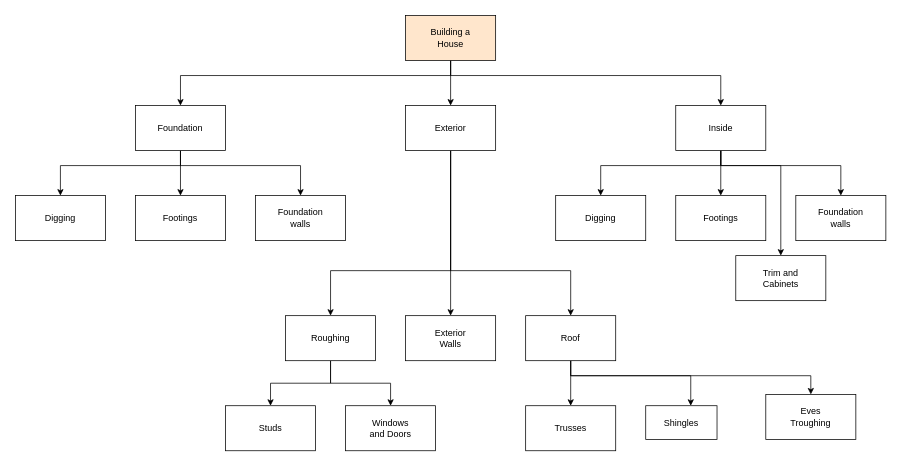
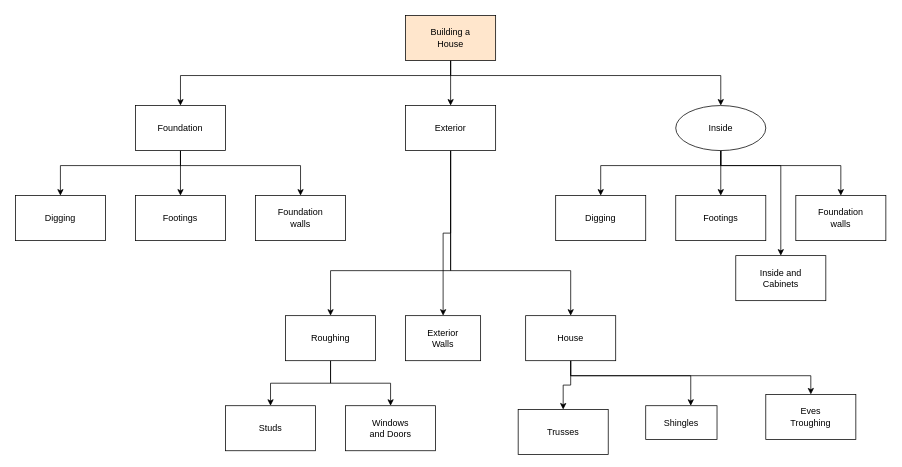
  <mxCell id="0" />
  <mxCell id="1" parent="0" />
  <mxCell id="2" style="edgeStyle=orthogonalEdgeStyle;shape=connector;rounded=0;html=1;labelBackgroundColor=default;fontFamily=Helvetica;fontSize=11;fontColor=default;endArrow=classic;strokeColor=default;" edge="1" parent="1" source="5" target="9"><mxGeometry relative="1" as="geometry" /></mxCell>
  <mxCell id="3" style="edgeStyle=orthogonalEdgeStyle;shape=connector;rounded=0;html=1;labelBackgroundColor=default;fontFamily=Helvetica;fontSize=11;fontColor=default;endArrow=classic;strokeColor=default;" edge="1" parent="1" source="5" target="13"><mxGeometry relative="1" as="geometry"><Array as="points"><mxPoint x="600" y="100" /><mxPoint x="240" y="100" /></Array></mxGeometry></mxCell>
  <mxCell id="4" style="edgeStyle=orthogonalEdgeStyle;shape=connector;rounded=0;html=1;labelBackgroundColor=default;fontFamily=Helvetica;fontSize=11;fontColor=default;endArrow=classic;strokeColor=default;" edge="1" parent="1" source="5" target="18"><mxGeometry relative="1" as="geometry"><Array as="points"><mxPoint x="600" y="100" /><mxPoint x="960" y="100" /></Array></mxGeometry></mxCell>
  <mxCell id="5" value="Building a&lt;br&gt;House" style="rounded=0;whiteSpace=wrap;html=1;fillColor=#ffe6cc;" vertex="1" parent="1"><mxGeometry x="540" y="20" width="120" height="60" as="geometry" /></mxCell>
  <mxCell id="6" style="edgeStyle=orthogonalEdgeStyle;shape=connector;rounded=0;html=1;labelBackgroundColor=default;fontFamily=Helvetica;fontSize=11;fontColor=default;endArrow=classic;strokeColor=default;" edge="1" parent="1" source="9" target="25"><mxGeometry relative="1" as="geometry" /></mxCell>
  <mxCell id="7" style="edgeStyle=orthogonalEdgeStyle;shape=connector;rounded=0;html=1;labelBackgroundColor=default;fontFamily=Helvetica;fontSize=11;fontColor=default;endArrow=classic;strokeColor=default;" edge="1" parent="1" source="9" target="32"><mxGeometry relative="1" as="geometry"><Array as="points"><mxPoint x="600" y="360" /><mxPoint x="760" y="360" /></Array></mxGeometry></mxCell>
  <mxCell id="8" style="edgeStyle=orthogonalEdgeStyle;shape=connector;rounded=0;html=1;labelBackgroundColor=default;fontFamily=Helvetica;fontSize=11;fontColor=default;endArrow=classic;strokeColor=default;" edge="1" parent="1" source="9" target="28"><mxGeometry relative="1" as="geometry"><Array as="points"><mxPoint x="600" y="360" /><mxPoint x="440" y="360" /></Array></mxGeometry></mxCell>
  <mxCell id="9" value="Exterior" style="rounded=0;whiteSpace=wrap;html=1;" vertex="1" parent="1"><mxGeometry x="540" y="140" width="120" height="60" as="geometry" /></mxCell>
  <mxCell id="10" style="edgeStyle=none;html=1;" edge="1" parent="1" source="13" target="19"><mxGeometry relative="1" as="geometry" /></mxCell>
  <mxCell id="11" style="edgeStyle=orthogonalEdgeStyle;html=1;rounded=0;" edge="1" parent="1" source="13" target="20"><mxGeometry relative="1" as="geometry"><Array as="points"><mxPoint x="240" y="220" /><mxPoint x="80" y="220" /></Array></mxGeometry></mxCell>
  <mxCell id="12" style="edgeStyle=orthogonalEdgeStyle;shape=connector;rounded=0;html=1;labelBackgroundColor=default;fontFamily=Helvetica;fontSize=11;fontColor=default;endArrow=classic;strokeColor=default;" edge="1" parent="1" source="13" target="21"><mxGeometry relative="1" as="geometry"><Array as="points"><mxPoint x="240" y="220" /><mxPoint x="400" y="220" /></Array></mxGeometry></mxCell>
  <mxCell id="13" value="Foundation" style="rounded=0;whiteSpace=wrap;html=1;" vertex="1" parent="1"><mxGeometry y="140" width="120" height="60" as="geometry" x="180" /></mxCell>
  <mxCell id="14" style="edgeStyle=orthogonalEdgeStyle;shape=connector;rounded=0;html=1;labelBackgroundColor=default;fontFamily=Helvetica;fontSize=11;fontColor=default;endArrow=classic;strokeColor=default;" edge="1" parent="1" source="18" target="22"><mxGeometry relative="1" as="geometry" /></mxCell>
  <mxCell id="15" style="edgeStyle=orthogonalEdgeStyle;shape=connector;rounded=0;html=1;labelBackgroundColor=default;fontFamily=Helvetica;fontSize=11;fontColor=default;endArrow=classic;strokeColor=default;" edge="1" parent="1" source="18" target="23"><mxGeometry relative="1" as="geometry"><Array as="points"><mxPoint x="960" y="220" /><mxPoint x="800" y="220" /></Array></mxGeometry></mxCell>
  <mxCell id="16" style="edgeStyle=orthogonalEdgeStyle;shape=connector;rounded=0;html=1;labelBackgroundColor=default;fontFamily=Helvetica;fontSize=11;fontColor=default;endArrow=classic;strokeColor=default;" edge="1" parent="1" source="18" target="24"><mxGeometry relative="1" as="geometry"><Array as="points"><mxPoint x="960" y="220" /><mxPoint x="1120" y="220" /></Array></mxGeometry></mxCell>
  <mxCell id="17" style="edgeStyle=orthogonalEdgeStyle;shape=connector;rounded=0;html=1;labelBackgroundColor=default;fontFamily=Helvetica;fontSize=11;fontColor=default;endArrow=classic;strokeColor=default;" edge="1" parent="1" source="18" target="38"><mxGeometry relative="1" as="geometry"><Array as="points"><mxPoint x="960" y="220" /><mxPoint x="1040" y="220" /></Array></mxGeometry></mxCell>
- <mxCell id="18" value="Inside" style="rounded=0;whiteSpace=wrap;html=1;" vertex="1" parent="1"><mxGeometry x="900" y="140" width="120" height="60" as="geometry" /></mxCell>
+ <mxCell id="18" value="Inside" style="ellipse;whiteSpace=wrap;html=1;" vertex="1" parent="1"><mxGeometry x="900" y="140" width="120" height="60" as="geometry" /></mxCell>
  <mxCell id="19" value="Footings" style="rounded=0;whiteSpace=wrap;html=1;" vertex="1" parent="1"><mxGeometry y="260" width="120" height="60" as="geometry" x="180" /></mxCell>
  <mxCell id="20" value="Digging" style="rounded=0;whiteSpace=wrap;html=1;" vertex="1" parent="1"><mxGeometry x="20" y="260" width="120" height="60" as="geometry" /></mxCell>
  <mxCell id="21" value="Foundation&lt;br&gt;walls" style="rounded=0;whiteSpace=wrap;html=1;" vertex="1" parent="1"><mxGeometry x="340" y="260" width="120" height="60" as="geometry" /></mxCell>
  <mxCell id="22" value="Footings" style="rounded=0;whiteSpace=wrap;html=1;" vertex="1" parent="1"><mxGeometry x="900" y="260" width="120" height="60" as="geometry" /></mxCell>
  <mxCell id="23" value="Digging" style="rounded=0;whiteSpace=wrap;html=1;" vertex="1" parent="1"><mxGeometry x="740" y="260" width="120" height="60" as="geometry" /></mxCell>
  <mxCell id="24" value="Foundation&lt;br&gt;walls" style="rounded=0;whiteSpace=wrap;html=1;" vertex="1" parent="1"><mxGeometry x="1060" y="260" width="120" height="60" as="geometry" /></mxCell>
- <mxCell id="25" value="Exterior&lt;br&gt;Walls" style="rounded=0;whiteSpace=wrap;html=1;" vertex="1" parent="1"><mxGeometry x="540" y="420" width="120" height="60" as="geometry" /></mxCell>
+ <mxCell id="25" value="Exterior&lt;br&gt;Walls" style="rounded=0;whiteSpace=wrap;html=1;" vertex="1" parent="1"><mxGeometry x="540" y="420" width="100" height="60" as="geometry" /></mxCell>
  <mxCell id="26" style="edgeStyle=orthogonalEdgeStyle;shape=connector;rounded=0;html=1;labelBackgroundColor=default;fontFamily=Helvetica;fontSize=11;fontColor=default;endArrow=classic;strokeColor=default;" edge="1" parent="1" source="28" target="37"><mxGeometry relative="1" as="geometry" /></mxCell>
  <mxCell id="27" style="edgeStyle=orthogonalEdgeStyle;shape=connector;rounded=0;html=1;labelBackgroundColor=default;fontFamily=Helvetica;fontSize=11;fontColor=default;endArrow=classic;strokeColor=default;" edge="1" parent="1" source="28" target="36"><mxGeometry relative="1" as="geometry" /></mxCell>
  <mxCell id="28" value="Roughing" style="rounded=0;whiteSpace=wrap;html=1;" vertex="1" parent="1"><mxGeometry x="380" y="420" width="120" height="60" as="geometry" /></mxCell>
  <mxCell id="29" style="edgeStyle=orthogonalEdgeStyle;shape=connector;rounded=0;html=1;labelBackgroundColor=default;fontFamily=Helvetica;fontSize=11;fontColor=default;endArrow=classic;strokeColor=default;" edge="1" parent="1" source="32" target="34"><mxGeometry relative="1" as="geometry" /></mxCell>
  <mxCell id="30" style="edgeStyle=orthogonalEdgeStyle;shape=connector;rounded=0;html=1;labelBackgroundColor=default;fontFamily=Helvetica;fontSize=11;fontColor=default;endArrow=classic;strokeColor=default;" edge="1" parent="1" source="32" target="33"><mxGeometry relative="1" as="geometry"><Array as="points"><mxPoint x="760" y="500" /><mxPoint x="920" y="500" /></Array></mxGeometry></mxCell>
  <mxCell id="31" style="edgeStyle=orthogonalEdgeStyle;shape=connector;rounded=0;html=1;labelBackgroundColor=default;fontFamily=Helvetica;fontSize=11;fontColor=default;endArrow=classic;strokeColor=default;" edge="1" parent="1" source="32" target="35"><mxGeometry relative="1" as="geometry"><Array as="points"><mxPoint x="760" y="500" /><mxPoint x="1080" y="500" /></Array></mxGeometry></mxCell>
- <mxCell id="32" value="Roof" style="rounded=0;whiteSpace=wrap;html=1;" vertex="1" parent="1"><mxGeometry x="700" y="420" width="120" height="60" as="geometry" /></mxCell>
+ <mxCell id="32" value="House" style="rounded=0;whiteSpace=wrap;html=1;" vertex="1" parent="1"><mxGeometry x="700" y="420" width="120" height="60" as="geometry" /></mxCell>
  <mxCell id="33" value="Shingles" style="rounded=0;whiteSpace=wrap;html=1;" vertex="1" parent="1"><mxGeometry x="860" y="540" width="95" height="45" as="geometry" /></mxCell>
- <mxCell id="34" value="Trusses" style="rounded=0;whiteSpace=wrap;html=1;" vertex="1" parent="1"><mxGeometry x="700" y="540" width="120" height="60" as="geometry" /></mxCell>
+ <mxCell id="34" value="Trusses" style="rounded=0;whiteSpace=wrap;html=1;" vertex="1" parent="1"><mxGeometry x="690" y="545" width="120" height="60" as="geometry" /></mxCell>
  <mxCell id="35" value="Eves&lt;br&gt;Troughing" style="rounded=0;whiteSpace=wrap;html=1;" vertex="1" parent="1"><mxGeometry x="1020" y="525" width="120" height="60" as="geometry" /></mxCell>
  <mxCell id="36" value="Studs" style="rounded=0;whiteSpace=wrap;html=1;" vertex="1" parent="1"><mxGeometry x="300" y="540" width="120" height="60" as="geometry" /></mxCell>
  <mxCell id="37" value="Windows&lt;br&gt;and Doors" style="rounded=0;whiteSpace=wrap;html=1;" vertex="1" parent="1"><mxGeometry x="460" y="540" width="120" height="60" as="geometry" /></mxCell>
- <mxCell id="38" value="Trim and&lt;br&gt;Cabinets" style="rounded=0;whiteSpace=wrap;html=1;" vertex="1" parent="1"><mxGeometry x="980" y="340" width="120" height="60" as="geometry" /></mxCell>
+ <mxCell id="38" value="Inside and&lt;br&gt;Cabinets" style="rounded=0;whiteSpace=wrap;html=1;" vertex="1" parent="1"><mxGeometry x="980" y="340" width="120" height="60" as="geometry" /></mxCell>
